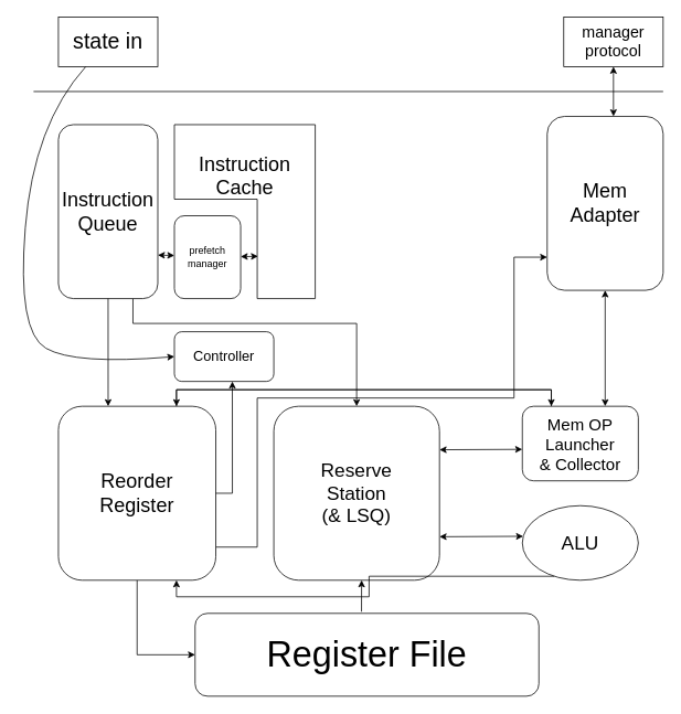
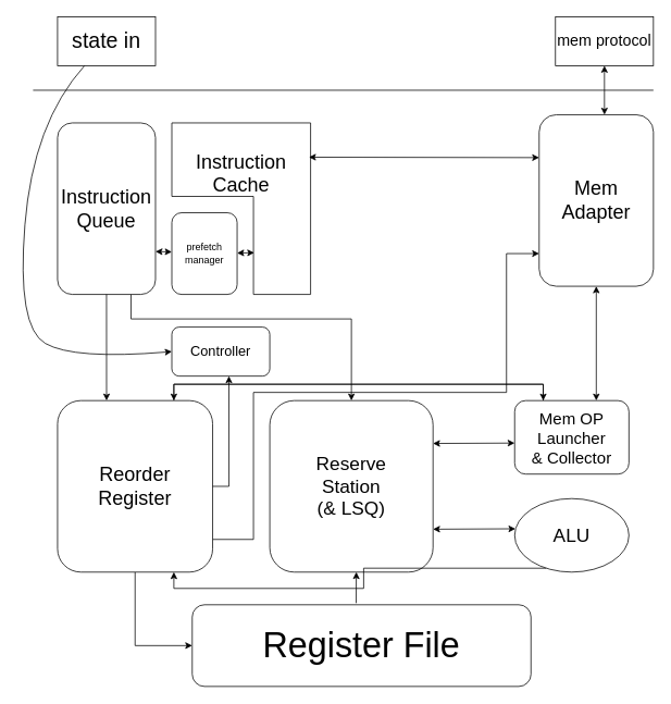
  <mxCell id="0" />
  <mxCell id="1" parent="0" />
  <mxCell id="2" value="&lt;font style=&quot;font-size: 26px;&quot;&gt;state in&lt;/font&gt;" style="rounded=0;whiteSpace=wrap;html=1;" parent="1" vertex="1"><mxGeometry x="70" y="20" width="120" height="60" as="geometry" /></mxCell>
- <mxCell id="3" value="&lt;font style=&quot;font-size: 19px;&quot;&gt;manager protocol&lt;/font&gt;" style="rounded=0;whiteSpace=wrap;html=1;" parent="1" vertex="1"><mxGeometry x="680" y="20" width="120" height="60" as="geometry" /></mxCell>
+ <mxCell id="3" value="&lt;font style=&quot;font-size: 19px;&quot;&gt;mem protocol&lt;/font&gt;" style="rounded=0;whiteSpace=wrap;html=1;" parent="1" vertex="1"><mxGeometry x="680" y="20" width="120" height="60" as="geometry" /></mxCell>
  <mxCell id="4" style="edgeStyle=orthogonalEdgeStyle;rounded=0;orthogonalLoop=1;jettySize=auto;html=1;exitX=0.75;exitY=1;exitDx=0;exitDy=0;entryX=0.5;entryY=0;entryDx=0;entryDy=0;" edge="1" parent="1" source="5" target="21"><mxGeometry relative="1" as="geometry"><Array as="points"><mxPoint x="160" y="390" /><mxPoint x="430" y="390" /></Array></mxGeometry></mxCell>
  <mxCell id="5" value="&lt;font style=&quot;font-size: 24px;&quot;&gt;Instruction&lt;br&gt;Queue&lt;/font&gt;" style="rounded=1;whiteSpace=wrap;html=1;" vertex="1" parent="1"><mxGeometry x="70" y="150" width="120" height="210" as="geometry" /></mxCell>
  <mxCell id="6" value="" style="endArrow=none;html=1;rounded=0;" edge="1" parent="1"><mxGeometry width="50" height="50" relative="1" as="geometry"><mxPoint x="40" y="110" as="sourcePoint" /><mxPoint x="800" y="110" as="targetPoint" /></mxGeometry></mxCell>
  <mxCell id="7" value="&lt;font style=&quot;font-size: 24px;&quot;&gt;Mem&lt;br&gt;Adapter&lt;/font&gt;" style="rounded=1;whiteSpace=wrap;html=1;" vertex="1" parent="1"><mxGeometry x="660" y="140" width="140" height="210" as="geometry" /></mxCell>
  <mxCell id="8" value="prefetch&lt;div&gt;manager&lt;/div&gt;" style="rounded=1;whiteSpace=wrap;html=1;" vertex="1" parent="1"><mxGeometry x="210" y="260" width="80" height="100" as="geometry" /></mxCell>
  <mxCell id="9" value="&lt;font style=&quot;font-size: 24px;&quot;&gt;Instruction&lt;br&gt;Cache&lt;br&gt;&lt;br&gt;&lt;br&gt;&lt;br&gt;&lt;/font&gt;" style="shape=corner;whiteSpace=wrap;html=1;direction=south;dx=90;dy=70;" vertex="1" parent="1"><mxGeometry x="210" y="150" width="170" height="210" as="geometry" /></mxCell>
+ <mxCell id="10" value="" style="endArrow=classic;startArrow=classic;html=1;rounded=0;entryX=0;entryY=0.25;entryDx=0;entryDy=0;exitX=0.2;exitY=0.012;exitDx=0;exitDy=0;exitPerimeter=0;" edge="1" parent="1" source="9" target="7"><mxGeometry width="50" height="50" relative="1" as="geometry"><mxPoint x="380" y="470" as="sourcePoint" /><mxPoint x="430" y="420" as="targetPoint" /></mxGeometry></mxCell>
  <mxCell id="11" value="" style="endArrow=classic;startArrow=classic;html=1;rounded=0;exitX=1;exitY=0.75;exitDx=0;exitDy=0;" edge="1" parent="1" source="5"><mxGeometry width="50" height="50" relative="1" as="geometry"><mxPoint x="380" y="470" as="sourcePoint" /><mxPoint x="210" y="308" as="targetPoint" /></mxGeometry></mxCell>
  <mxCell id="12" value="" style="endArrow=classic;startArrow=classic;html=1;rounded=0;" edge="1" parent="1" source="8" target="9"><mxGeometry width="50" height="50" relative="1" as="geometry"><mxPoint x="280" y="430" as="sourcePoint" /><mxPoint x="430" y="420" as="targetPoint" /></mxGeometry></mxCell>
  <mxCell id="13" value="" style="endArrow=classic;startArrow=classic;html=1;rounded=0;entryX=0.757;entryY=0.406;entryDx=0;entryDy=0;entryPerimeter=0;" edge="1" parent="1" source="8" target="9"><mxGeometry width="50" height="50" relative="1" as="geometry"><mxPoint x="290" y="420" as="sourcePoint" /><mxPoint x="430" y="420" as="targetPoint" /></mxGeometry></mxCell>
  <mxCell id="14" value="" style="endArrow=classic;startArrow=classic;html=1;rounded=0;entryX=0.5;entryY=1;entryDx=0;entryDy=0;" edge="1" parent="1" target="3"><mxGeometry width="50" height="50" relative="1" as="geometry"><mxPoint x="740" y="140" as="sourcePoint" /><mxPoint x="430" y="420" as="targetPoint" /></mxGeometry></mxCell>
  <mxCell id="15" value="&lt;font style=&quot;font-size: 17px;&quot;&gt;Controller&lt;/font&gt;" style="rounded=1;whiteSpace=wrap;html=1;" vertex="1" parent="1"><mxGeometry x="210" y="400" width="120" height="60" as="geometry" /></mxCell>
  <mxCell id="16" value="" style="curved=1;endArrow=classic;html=1;rounded=0;entryX=0;entryY=0.5;entryDx=0;entryDy=0;" edge="1" parent="1" source="2" target="15"><mxGeometry width="50" height="50" relative="1" as="geometry"><mxPoint x="380" y="470" as="sourcePoint" /><mxPoint x="430" y="420" as="targetPoint" /><Array as="points"><mxPoint x="40" y="150" /><mxPoint x="20" y="400" /><mxPoint x="90" y="440" /></Array></mxGeometry></mxCell>
  <mxCell id="17" style="edgeStyle=orthogonalEdgeStyle;rounded=0;orthogonalLoop=1;jettySize=auto;html=1;entryX=0;entryY=0.5;entryDx=0;entryDy=0;" edge="1" parent="1" source="20" target="26"><mxGeometry relative="1" as="geometry" /></mxCell>
  <mxCell id="18" style="edgeStyle=orthogonalEdgeStyle;rounded=0;orthogonalLoop=1;jettySize=auto;html=1;exitX=0.75;exitY=0;exitDx=0;exitDy=0;entryX=0.25;entryY=0;entryDx=0;entryDy=0;" edge="1" parent="1" source="20" target="23"><mxGeometry relative="1" as="geometry"><Array as="points"><mxPoint x="213" y="470" /><mxPoint x="665" y="470" /></Array></mxGeometry></mxCell>
  <mxCell id="19" style="edgeStyle=orthogonalEdgeStyle;rounded=0;orthogonalLoop=1;jettySize=auto;html=1;exitX=1;exitY=0.75;exitDx=0;exitDy=0;entryX=0;entryY=0.75;entryDx=0;entryDy=0;" edge="1" parent="1"><mxGeometry relative="1" as="geometry"><mxPoint x="260" y="660" as="sourcePoint" /><mxPoint x="660" y="310" as="targetPoint" /><Array as="points"><mxPoint x="310" y="660" /><mxPoint x="310" y="480" /><mxPoint x="620" y="480" /><mxPoint x="620" y="310" /></Array></mxGeometry></mxCell>
  <mxCell id="20" value="&lt;font style=&quot;font-size: 24px;&quot;&gt;Reorder&lt;br&gt;Register&lt;/font&gt;" style="rounded=1;whiteSpace=wrap;html=1;" vertex="1" parent="1"><mxGeometry x="70" y="490" width="190" height="210" as="geometry" /></mxCell>
  <mxCell id="21" value="&lt;font style=&quot;font-size: 23px;&quot;&gt;Reserve&lt;br&gt;Station&lt;br&gt;(&amp;amp; LSQ)&lt;/font&gt;" style="rounded=1;whiteSpace=wrap;html=1;" vertex="1" parent="1"><mxGeometry x="330" y="490" width="200" height="210" as="geometry" /></mxCell>
  <mxCell id="22" style="edgeStyle=orthogonalEdgeStyle;rounded=0;orthogonalLoop=1;jettySize=auto;html=1;exitX=0.25;exitY=0;exitDx=0;exitDy=0;entryX=0.75;entryY=0;entryDx=0;entryDy=0;" edge="1" parent="1" source="23" target="20"><mxGeometry relative="1" as="geometry" /></mxCell>
  <mxCell id="23" value="&lt;font style=&quot;font-size: 20px;&quot;&gt;Mem OP&lt;br&gt;Launcher&lt;br&gt;&amp;amp; Collector&lt;/font&gt;" style="rounded=1;whiteSpace=wrap;html=1;" vertex="1" parent="1"><mxGeometry x="630" y="490" width="140" height="90" as="geometry" /></mxCell>
  <mxCell id="24" style="edgeStyle=orthogonalEdgeStyle;rounded=0;orthogonalLoop=1;jettySize=auto;html=1;exitX=0.25;exitY=1;exitDx=0;exitDy=0;entryX=0.75;entryY=1;entryDx=0;entryDy=0;" edge="1" parent="1" source="25" target="20"><mxGeometry relative="1" as="geometry" /></mxCell>
  <mxCell id="25" value="&lt;font style=&quot;font-size: 23px;&quot;&gt;ALU&lt;/font&gt;" style="ellipse;whiteSpace=wrap;html=1;" vertex="1" parent="1"><mxGeometry x="630" y="610" width="140" height="90" as="geometry" /></mxCell>
  <mxCell id="26" value="&lt;font style=&quot;font-size: 43px;&quot;&gt;Register File&lt;/font&gt;" style="rounded=1;whiteSpace=wrap;html=1;" vertex="1" parent="1"><mxGeometry x="235" y="740" width="415" height="100" as="geometry" /></mxCell>
  <mxCell id="27" value="" style="endArrow=classic;startArrow=classic;html=1;rounded=0;entryX=0.5;entryY=1;entryDx=0;entryDy=0;" edge="1" parent="1" target="7"><mxGeometry width="50" height="50" relative="1" as="geometry"><mxPoint x="730" y="490" as="sourcePoint" /><mxPoint x="430" y="430" as="targetPoint" /></mxGeometry></mxCell>
  <mxCell id="28" value="" style="endArrow=classic;html=1;rounded=0;exitX=0.484;exitY=-0.02;exitDx=0;exitDy=0;exitPerimeter=0;" edge="1" parent="1" source="26"><mxGeometry width="50" height="50" relative="1" as="geometry"><mxPoint x="380" y="480" as="sourcePoint" /><mxPoint x="436" y="700" as="targetPoint" /></mxGeometry></mxCell>
  <mxCell id="29" value="" style="endArrow=classic;html=1;rounded=0;exitX=0.5;exitY=1;exitDx=0;exitDy=0;entryX=0.316;entryY=0;entryDx=0;entryDy=0;entryPerimeter=0;" edge="1" parent="1" source="5" target="20"><mxGeometry width="50" height="50" relative="1" as="geometry"><mxPoint x="380" y="480" as="sourcePoint" /><mxPoint x="430" y="430" as="targetPoint" /></mxGeometry></mxCell>
  <mxCell id="30" value="" style="endArrow=classic;startArrow=classic;html=1;rounded=0;exitX=1;exitY=0.25;exitDx=0;exitDy=0;" edge="1" parent="1" source="21"><mxGeometry width="50" height="50" relative="1" as="geometry"><mxPoint x="380" y="480" as="sourcePoint" /><mxPoint x="630" y="542" as="targetPoint" /></mxGeometry></mxCell>
  <mxCell id="31" value="" style="endArrow=classic;startArrow=classic;html=1;rounded=0;exitX=1;exitY=0.75;exitDx=0;exitDy=0;entryX=0.007;entryY=0.411;entryDx=0;entryDy=0;entryPerimeter=0;" edge="1" parent="1" source="21" target="25"><mxGeometry width="50" height="50" relative="1" as="geometry"><mxPoint x="380" y="480" as="sourcePoint" /><mxPoint x="430" y="430" as="targetPoint" /></mxGeometry></mxCell>
  <mxCell id="32" style="edgeStyle=orthogonalEdgeStyle;rounded=0;orthogonalLoop=1;jettySize=auto;html=1;exitX=1;exitY=0.5;exitDx=0;exitDy=0;entryX=0.583;entryY=1;entryDx=0;entryDy=0;entryPerimeter=0;" edge="1" parent="1" source="20" target="15"><mxGeometry relative="1" as="geometry" /></mxCell>
